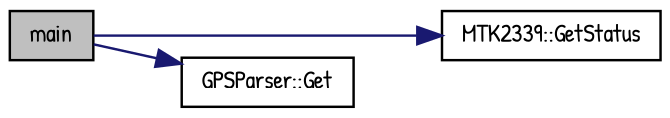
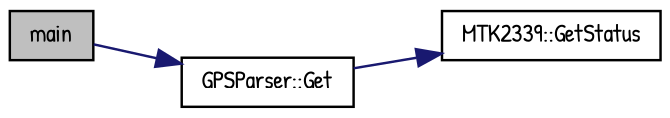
  digraph {
    fontname="Patrick Hand"
    rankdir=LR
    node [color=black fillcolor=white fontname="Patrick Hand" fontsize=10 shape=record style=filled]
    edge [color=midnightblue fontname="Patrick Hand" fontsize=10 labelfontname=Helvetica labelfontsize=10 style=solid]
    n1 [fillcolor=grey75 fontcolor=black height=0.2 label=main width=0.4]
    n2 [height=0.2 label="MTK2339::GetStatus" width=0.4]
    n3 [height=0.2 label="GPSParser::Get" width=0.4]
-   n1 -> n2
+   n3 -> n2
    n1 -> n3
  }
